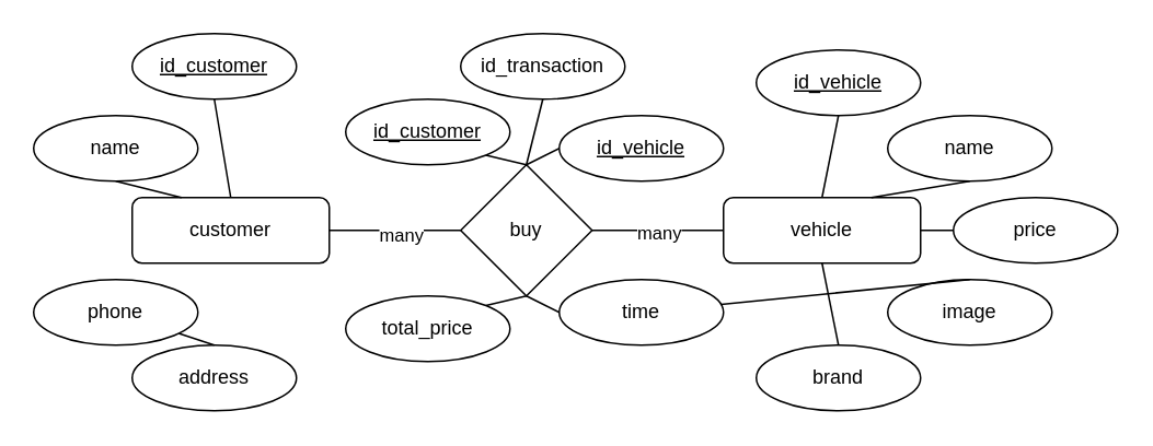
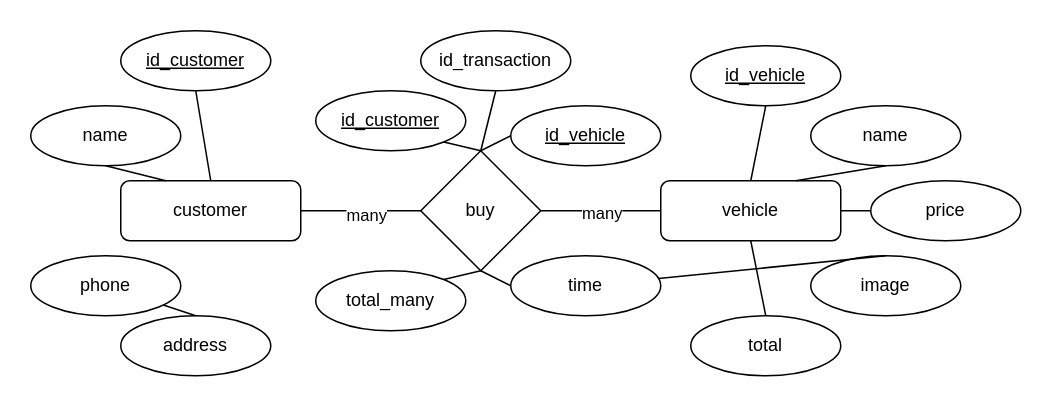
  <mxCell id="0" />
  <mxCell id="1" parent="0" />
  <mxCell id="2" value="customer" style="rounded=1;whiteSpace=wrap;html=1;" vertex="1" parent="1"><mxGeometry x="80" y="120" width="120" height="40" as="geometry" /></mxCell>
  <mxCell id="3" value="buy" style="rhombus;whiteSpace=wrap;html=1;" vertex="1" parent="1"><mxGeometry x="280" y="100" width="80" height="80" as="geometry" /></mxCell>
  <mxCell id="4" value="vehicle" style="rounded=1;whiteSpace=wrap;html=1;" vertex="1" parent="1"><mxGeometry x="440" y="120" width="120" height="40" as="geometry" /></mxCell>
  <mxCell id="5" value="name" style="ellipse;whiteSpace=wrap;html=1;" vertex="1" parent="1"><mxGeometry x="20" y="70" width="100" height="40" as="geometry" /></mxCell>
  <mxCell id="6" value="address" style="ellipse;whiteSpace=wrap;html=1;" vertex="1" parent="1"><mxGeometry x="80" y="210" width="100" height="40" as="geometry" /></mxCell>
  <mxCell id="7" value="" style="endArrow=none;html=1;rounded=0;entryX=0.5;entryY=1;entryDx=0;entryDy=0;exitX=0.25;exitY=0;exitDx=0;exitDy=0;" edge="1" parent="1" source="2" target="5"><mxGeometry width="50" height="50" relative="1" as="geometry"><mxPoint x="140" y="120" as="sourcePoint" /><mxPoint x="70" y="130" as="targetPoint" /></mxGeometry></mxCell>
  <mxCell id="8" value="" style="endArrow=none;html=1;rounded=0;exitX=0.5;exitY=0;exitDx=0;exitDy=0;" edge="1" parent="1" source="6" target="30"><mxGeometry width="50" height="50" relative="1" as="geometry"><mxPoint x="230" y="210" as="sourcePoint" /><mxPoint x="70" y="190" as="targetPoint" /></mxGeometry></mxCell>
  <mxCell id="9" value="" style="endArrow=none;html=1;rounded=0;entryX=0;entryY=0.5;entryDx=0;entryDy=0;exitX=1;exitY=0.5;exitDx=0;exitDy=0;" edge="1" parent="1" source="2" target="3"><mxGeometry width="50" height="50" relative="1" as="geometry"><mxPoint x="160" y="170" as="sourcePoint" /><mxPoint x="160" y="350" as="targetPoint" /></mxGeometry></mxCell>
  <mxCell id="10" value="many" style="edgeLabel;html=1;align=center;verticalAlign=middle;resizable=0;points=[];" vertex="1" connectable="0" parent="9"><mxGeometry x="0.067" y="-2" relative="1" as="geometry"><mxPoint as="offset" /></mxGeometry></mxCell>
  <mxCell id="11" value="name" style="ellipse;whiteSpace=wrap;html=1;" vertex="1" parent="1"><mxGeometry x="540" y="70" width="100" height="40" as="geometry" /></mxCell>
- <mxCell id="12" value="brand" style="ellipse;whiteSpace=wrap;html=1;" vertex="1" parent="1"><mxGeometry x="460" y="210" width="100" height="40" as="geometry" /></mxCell>
+ <mxCell id="12" value="total" style="ellipse;whiteSpace=wrap;html=1;" vertex="1" parent="1"><mxGeometry x="460" y="210" width="100" height="40" as="geometry" /></mxCell>
  <mxCell id="13" value="" style="endArrow=none;html=1;rounded=0;exitX=0.75;exitY=0;exitDx=0;exitDy=0;entryX=0.5;entryY=1;entryDx=0;entryDy=0;" edge="1" parent="1" source="4" target="11"><mxGeometry width="50" height="50" relative="1" as="geometry"><mxPoint x="80" y="420" as="sourcePoint" /><mxPoint x="130" y="370" as="targetPoint" /></mxGeometry></mxCell>
  <mxCell id="14" value="" style="endArrow=none;html=1;rounded=0;entryX=0.5;entryY=1;entryDx=0;entryDy=0;exitX=0.5;exitY=0;exitDx=0;exitDy=0;" edge="1" parent="1" source="12" target="4"><mxGeometry width="50" height="50" relative="1" as="geometry"><mxPoint x="80" y="420" as="sourcePoint" /><mxPoint x="130" y="370" as="targetPoint" /></mxGeometry></mxCell>
  <mxCell id="15" value="id_customer" style="ellipse;whiteSpace=wrap;html=1;fontStyle=4" vertex="1" parent="1"><mxGeometry x="80" y="20" width="100" height="40" as="geometry" /></mxCell>
  <mxCell id="16" value="id_vehicle" style="ellipse;whiteSpace=wrap;html=1;fontStyle=4" vertex="1" parent="1"><mxGeometry x="460" y="30" width="100" height="40" as="geometry" /></mxCell>
  <mxCell id="17" value="id_customer" style="ellipse;whiteSpace=wrap;html=1;fontStyle=4" vertex="1" parent="1"><mxGeometry x="210" y="60" width="100" height="40" as="geometry" /></mxCell>
  <mxCell id="18" value="" style="endArrow=none;html=1;rounded=0;entryX=0.5;entryY=1;entryDx=0;entryDy=0;exitX=0.5;exitY=0;exitDx=0;exitDy=0;" edge="1" parent="1" source="2" target="15"><mxGeometry width="50" height="50" relative="1" as="geometry"><mxPoint x="70" y="190" as="sourcePoint" /><mxPoint x="240" y="180" as="targetPoint" /></mxGeometry></mxCell>
  <mxCell id="19" value="" style="endArrow=none;html=1;rounded=0;entryX=0.5;entryY=1;entryDx=0;entryDy=0;exitX=0.5;exitY=0;exitDx=0;exitDy=0;" edge="1" parent="1" source="4" target="16"><mxGeometry width="50" height="50" relative="1" as="geometry"><mxPoint x="170" y="420" as="sourcePoint" /><mxPoint x="220" y="370" as="targetPoint" /></mxGeometry></mxCell>
  <mxCell id="20" value="id_vehicle" style="ellipse;whiteSpace=wrap;html=1;fontStyle=4" vertex="1" parent="1"><mxGeometry x="340" y="70" width="100" height="40" as="geometry" /></mxCell>
  <mxCell id="21" value="" style="endArrow=none;html=1;rounded=0;exitX=1;exitY=1;exitDx=0;exitDy=0;entryX=0.5;entryY=0;entryDx=0;entryDy=0;" edge="1" parent="1" source="17" target="3"><mxGeometry width="50" height="50" relative="1" as="geometry"><mxPoint x="390" y="203.96" as="sourcePoint" /><mxPoint x="420" y="110" as="targetPoint" /></mxGeometry></mxCell>
  <mxCell id="22" value="" style="endArrow=none;html=1;rounded=0;exitX=0.5;exitY=0;exitDx=0;exitDy=0;entryX=0;entryY=0.5;entryDx=0;entryDy=0;" edge="1" parent="1" source="3" target="20"><mxGeometry width="50" height="50" relative="1" as="geometry"><mxPoint x="390" y="203.96" as="sourcePoint" /><mxPoint x="440" y="153.96" as="targetPoint" /></mxGeometry></mxCell>
  <mxCell id="23" value="id_transaction" style="ellipse;whiteSpace=wrap;html=1;" vertex="1" parent="1"><mxGeometry x="280" y="20" width="100" height="40" as="geometry" /></mxCell>
  <mxCell id="24" value="time" style="ellipse;whiteSpace=wrap;html=1;" vertex="1" parent="1"><mxGeometry x="340" y="170" width="100" height="40" as="geometry" /></mxCell>
  <mxCell id="25" value="" style="endArrow=none;html=1;rounded=0;exitX=0.5;exitY=1;exitDx=0;exitDy=0;entryX=0.5;entryY=0;entryDx=0;entryDy=0;" edge="1" parent="1" source="23" target="3"><mxGeometry width="50" height="50" relative="1" as="geometry"><mxPoint x="400" y="393.96" as="sourcePoint" /><mxPoint x="420" y="110" as="targetPoint" /></mxGeometry></mxCell>
  <mxCell id="26" value="" style="endArrow=none;html=1;rounded=0;exitX=0.5;exitY=1;exitDx=0;exitDy=0;entryX=0;entryY=0.5;entryDx=0;entryDy=0;" edge="1" parent="1" target="24" source="3"><mxGeometry width="50" height="50" relative="1" as="geometry"><mxPoint x="430" y="303.96" as="sourcePoint" /><mxPoint x="450" y="343.96" as="targetPoint" /></mxGeometry></mxCell>
  <mxCell id="27" value="price" style="ellipse;whiteSpace=wrap;html=1;" vertex="1" parent="1"><mxGeometry x="580" y="120" width="100" height="40" as="geometry" /></mxCell>
  <mxCell id="28" value="" style="endArrow=none;html=1;rounded=0;exitX=0;exitY=0.5;exitDx=0;exitDy=0;entryX=1;entryY=0.5;entryDx=0;entryDy=0;" edge="1" parent="1" source="27" target="4"><mxGeometry width="50" height="50" relative="1" as="geometry"><mxPoint x="240" y="220" as="sourcePoint" /><mxPoint x="220" y="240" as="targetPoint" /></mxGeometry></mxCell>
  <mxCell id="29" value="" style="endArrow=none;html=1;rounded=0;exitX=1;exitY=0;exitDx=0;exitDy=0;entryX=0.5;entryY=1;entryDx=0;entryDy=0;" edge="1" parent="1" source="33" target="3"><mxGeometry width="50" height="50" relative="1" as="geometry"><mxPoint x="490" y="140" as="sourcePoint" /><mxPoint x="460" y="150" as="targetPoint" /></mxGeometry></mxCell>
  <mxCell id="30" value="phone" style="ellipse;whiteSpace=wrap;html=1;" vertex="1" parent="1"><mxGeometry x="20" y="170" width="100" height="40" as="geometry" /></mxCell>
  <mxCell id="31" value="image" style="ellipse;whiteSpace=wrap;html=1;" vertex="1" parent="1"><mxGeometry x="540" y="170" width="100" height="40" as="geometry" /></mxCell>
  <mxCell id="32" value="" style="endArrow=none;html=1;rounded=0;exitX=0.5;exitY=0;exitDx=0;exitDy=0;" edge="1" parent="1" source="31" target="24"><mxGeometry width="50" height="50" relative="1" as="geometry"><mxPoint x="250" y="230" as="sourcePoint" /><mxPoint x="190" y="410" as="targetPoint" /></mxGeometry></mxCell>
- <mxCell id="33" value="total_price" style="ellipse;whiteSpace=wrap;html=1;" vertex="1" parent="1"><mxGeometry x="210" y="180" width="100" height="40" as="geometry" /></mxCell>
+ <mxCell id="33" value="total_many" style="ellipse;whiteSpace=wrap;html=1;" vertex="1" parent="1"><mxGeometry x="210" y="180" width="100" height="40" as="geometry" /></mxCell>
  <mxCell id="34" value="" style="endArrow=none;html=1;rounded=0;entryX=0;entryY=0.5;entryDx=0;entryDy=0;exitX=1;exitY=0.5;exitDx=0;exitDy=0;" edge="1" parent="1" source="3" target="4"><mxGeometry width="50" height="50" relative="1" as="geometry"><mxPoint x="420" y="190" as="sourcePoint" /><mxPoint x="180" y="340" as="targetPoint" /></mxGeometry></mxCell>
  <mxCell id="35" value="many" style="edgeLabel;html=1;align=center;verticalAlign=middle;resizable=0;points=[];" vertex="1" connectable="0" parent="34"><mxGeometry y="-1" relative="1" as="geometry"><mxPoint as="offset" /></mxGeometry></mxCell>
